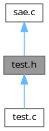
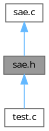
  digraph {
    fontname="Open Sans"
    node [color=grey40 fillcolor=white fontname="Open Sans" fontsize=10 shape=box style=filled]
    edge [color=steelblue1 dir=back fontname="Open Sans" fontsize=10 labelfontname=Helvetica labelfontsize=10 style=solid]
-   n1 [color=gray40 fillcolor=grey60 fontcolor=black height=0.2 label="test.h" width=0.4]
+   n1 [color=gray40 fillcolor=grey60 fontcolor=black height=0.2 label="sae.h" width=0.4]
    n2 [height=0.2 label="test.c" width=0.4]
    n3 [height=0.2 label="sae.c" width=0.4]
    n1 -> n2
    n3 -> n1
  }
